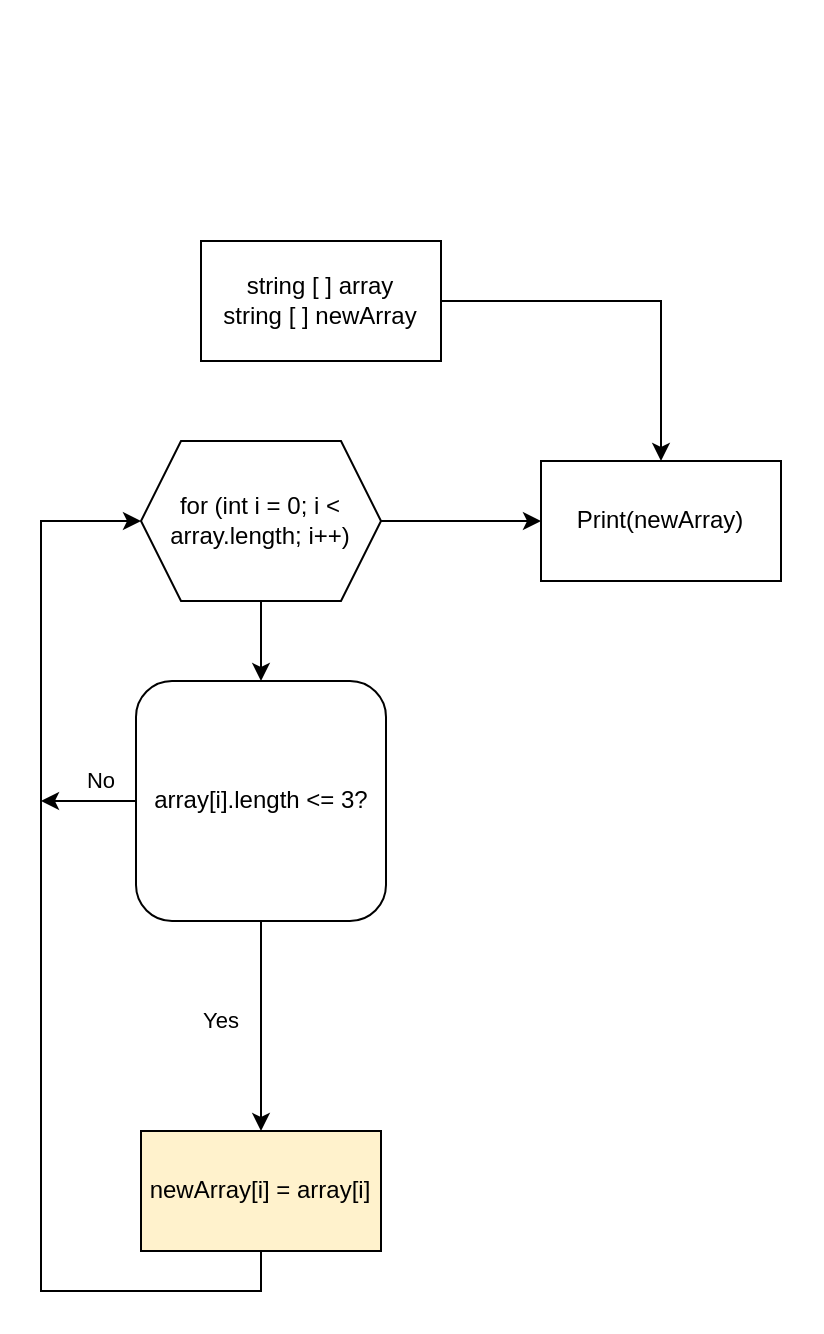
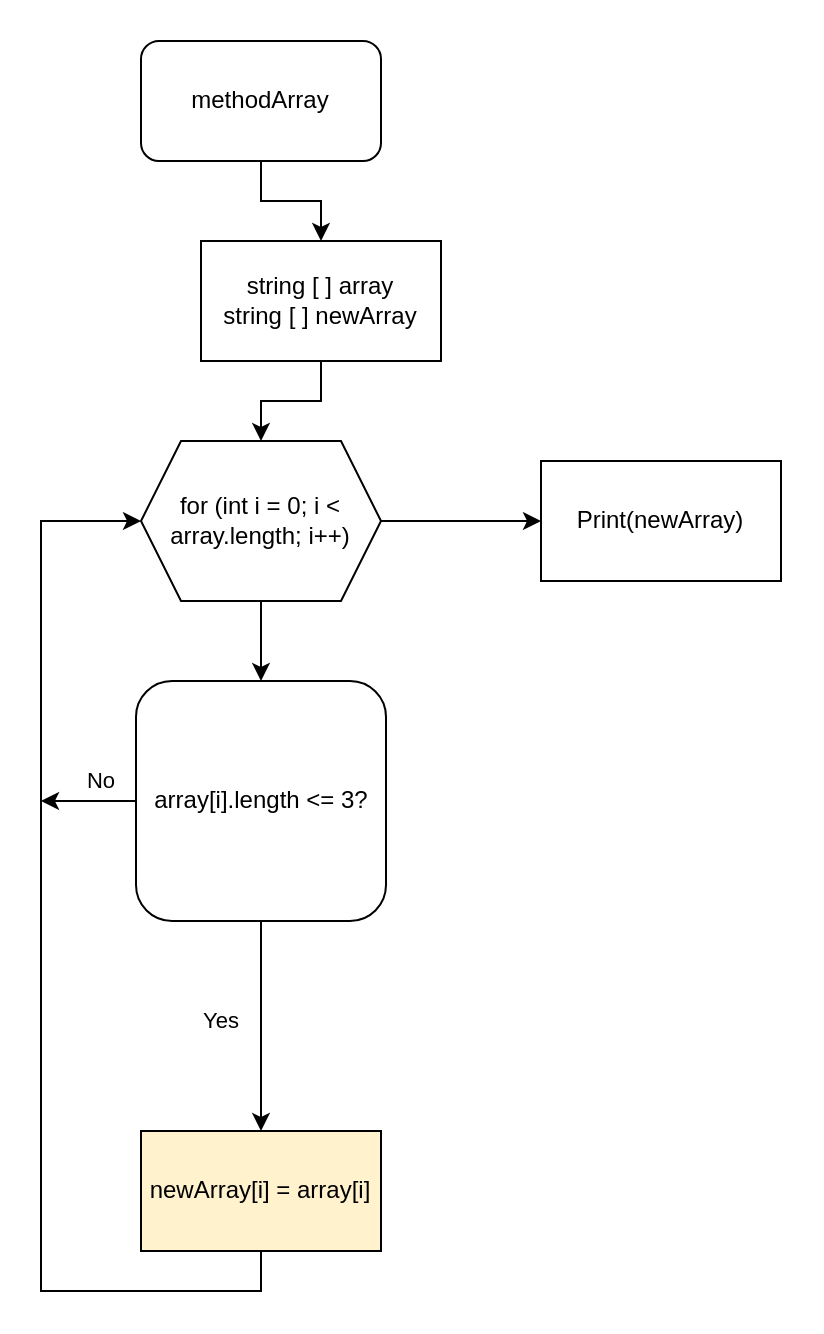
  <mxCell id="0" />
  <mxCell id="1" parent="0" />
- <mxCell id="4" value="" style="edgeStyle=orthogonalEdgeStyle;rounded=0;orthogonalLoop=1;jettySize=auto;html=1;" edge="1" parent="1" source="5" target="14"><mxGeometry relative="1" as="geometry" /></mxCell>
+ <mxCell id="2" value="" style="edgeStyle=orthogonalEdgeStyle;rounded=0;orthogonalLoop=1;jettySize=auto;html=1;" edge="1" parent="1" source="3" target="5"><mxGeometry relative="1" as="geometry" /></mxCell>
+ <mxCell id="3" value="methodArray" style="rounded=1;whiteSpace=wrap;html=1;" vertex="1" parent="1"><mxGeometry x="70" y="20" width="120" height="60" as="geometry" /></mxCell>
+ <mxCell id="4" value="" style="edgeStyle=orthogonalEdgeStyle;rounded=0;orthogonalLoop=1;jettySize=auto;html=1;" edge="1" parent="1" source="5" target="8"><mxGeometry relative="1" as="geometry" /></mxCell>
  <mxCell id="5" value="string [ ] array&lt;br&gt;string [ ] newArray" style="rounded=0;whiteSpace=wrap;html=1;" vertex="1" parent="1"><mxGeometry x="100" y="120" width="120" height="60" as="geometry" /></mxCell>
  <mxCell id="6" value="" style="edgeStyle=orthogonalEdgeStyle;rounded=0;orthogonalLoop=1;jettySize=auto;html=1;" edge="1" parent="1" source="8" target="11"><mxGeometry relative="1" as="geometry" /></mxCell>
  <mxCell id="7" value="" style="edgeStyle=orthogonalEdgeStyle;rounded=0;orthogonalLoop=1;jettySize=auto;html=1;" edge="1" parent="1" source="8" target="14"><mxGeometry relative="1" as="geometry" /></mxCell>
  <mxCell id="8" value="for (int i = 0; i &amp;lt; array.length; i++)" style="shape=hexagon;perimeter=hexagonPerimeter2;whiteSpace=wrap;html=1;fixedSize=1;" vertex="1" parent="1"><mxGeometry x="70" y="220" width="120" height="80" as="geometry" /></mxCell>
  <mxCell id="9" value="Yes" style="edgeStyle=orthogonalEdgeStyle;rounded=0;orthogonalLoop=1;jettySize=auto;html=1;" edge="1" parent="1" source="11" target="13"><mxGeometry x="-0.048" y="-20" relative="1" as="geometry"><mxPoint as="offset" /></mxGeometry></mxCell>
  <mxCell id="10" value="No" style="edgeStyle=orthogonalEdgeStyle;rounded=0;orthogonalLoop=1;jettySize=auto;html=1;exitX=0;exitY=0.5;exitDx=0;exitDy=0;" edge="1" parent="1" source="11"><mxGeometry x="-0.263" y="-10" relative="1" as="geometry"><mxPoint x="20" y="400" as="targetPoint" /><mxPoint as="offset" /></mxGeometry></mxCell>
  <mxCell id="11" value="array[i].length &amp;lt;= 3?" style="whiteSpace=wrap;html=1;rounded=1;" vertex="1" parent="1"><mxGeometry x="67.5" y="340" width="125" height="120" as="geometry" /></mxCell>
  <mxCell id="12" style="edgeStyle=orthogonalEdgeStyle;rounded=0;orthogonalLoop=1;jettySize=auto;html=1;exitX=0.5;exitY=1;exitDx=0;exitDy=0;entryX=0;entryY=0.5;entryDx=0;entryDy=0;" edge="1" parent="1" source="13" target="8"><mxGeometry relative="1" as="geometry"><mxPoint x="10" y="260" as="targetPoint" /><Array as="points"><mxPoint x="130" y="645" /><mxPoint x="20" y="645" /><mxPoint x="20" y="260" /></Array></mxGeometry></mxCell>
  <mxCell id="13" value="newArray[i] = array[i]" style="whiteSpace=wrap;html=1;fillColor=#fff2cc;" vertex="1" parent="1"><mxGeometry x="70" y="565" width="120" height="60" as="geometry" /></mxCell>
  <mxCell id="14" value="Print(newArray)" style="whiteSpace=wrap;html=1;" vertex="1" parent="1"><mxGeometry x="270" y="230" width="120" height="60" as="geometry" /></mxCell>
